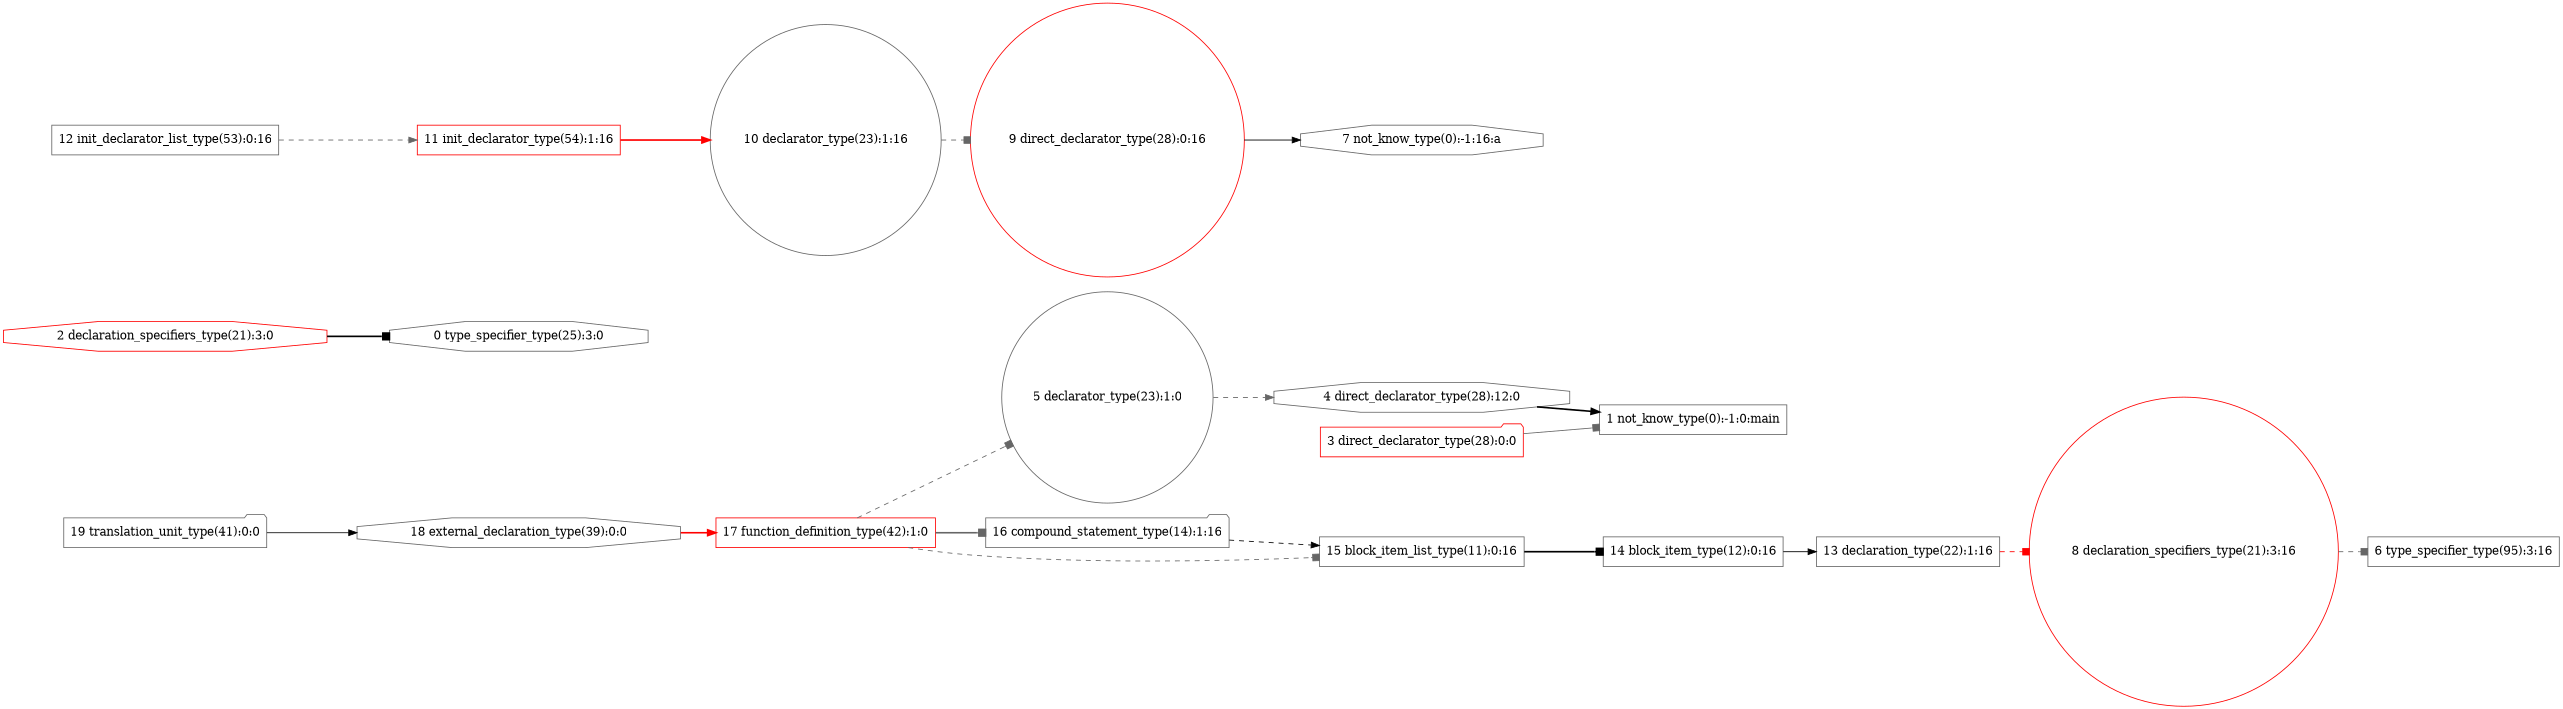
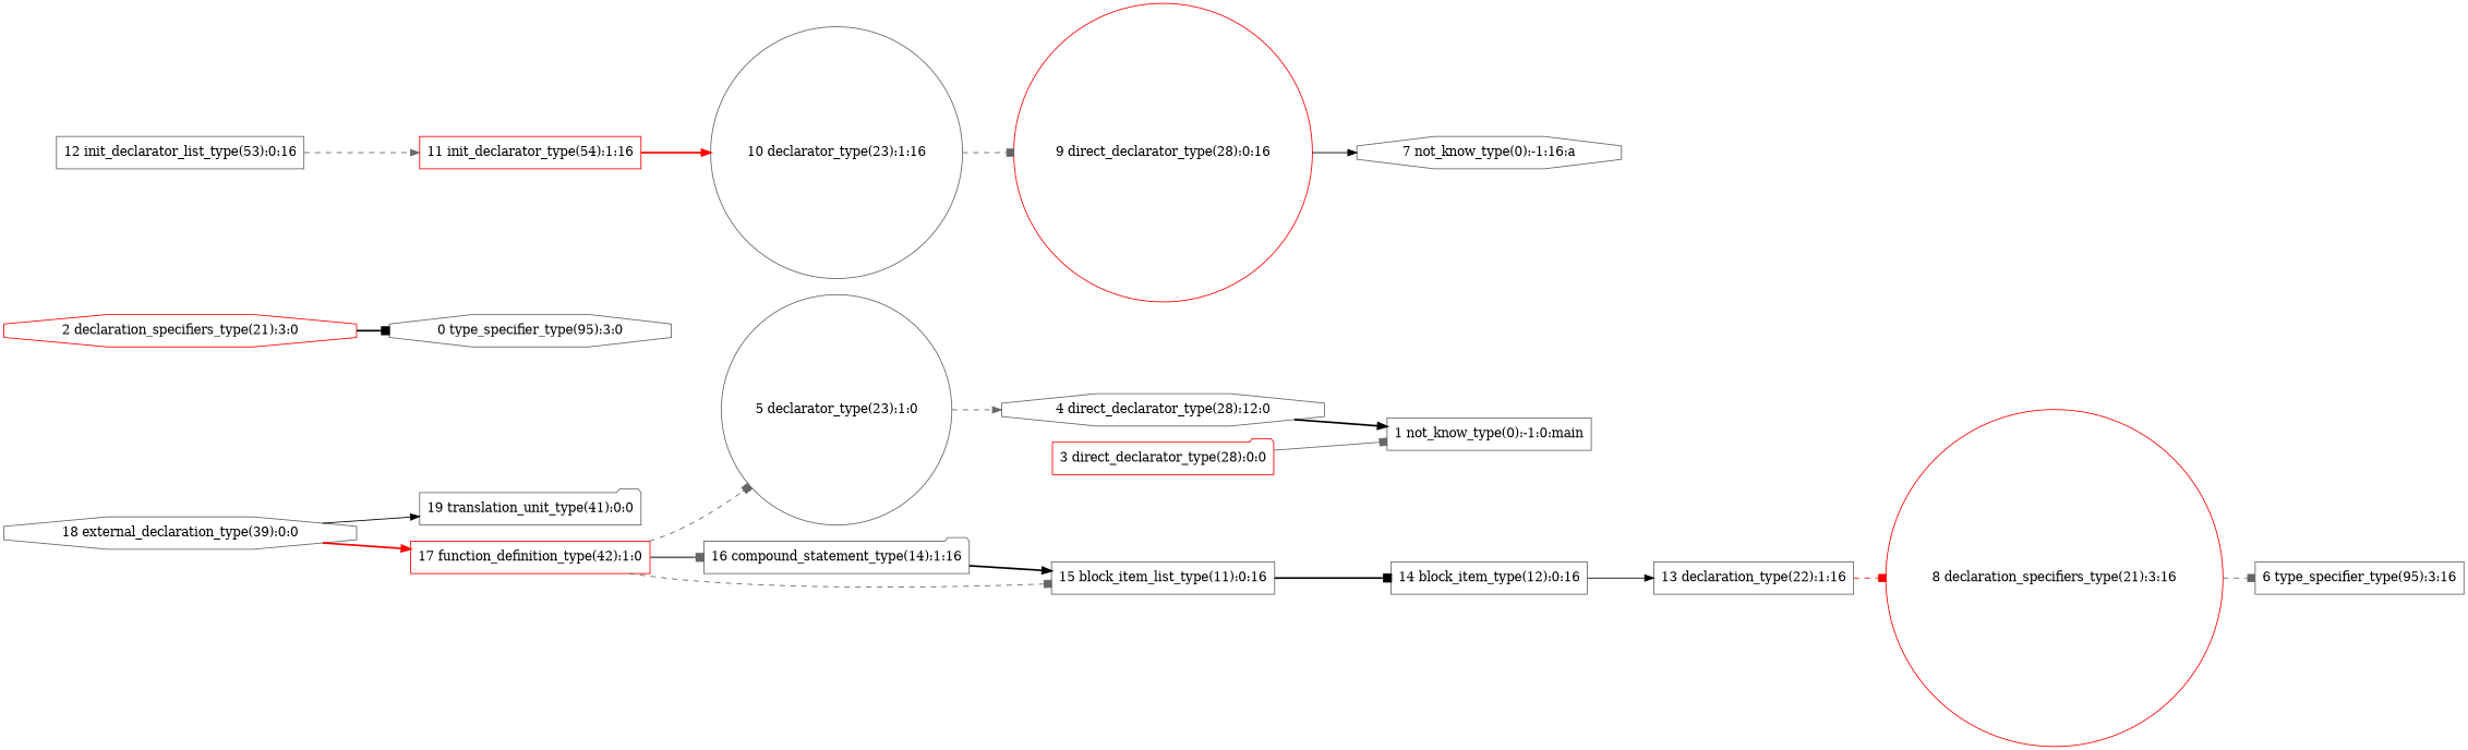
  digraph {
    rankdir=LR
    node [color=gray40 shape=box]
    edge [arrowhead=normal color=gray40 style=bold]
    n1 [label="19 translation_unit_type(41):0:0" shape=folder]
    n2 [label="18 external_declaration_type(39):0:0" shape=octagon]
    n3 [color=red label="17 function_definition_type(42):1:0"]
    n4 [label="5 declarator_type(23):1:0" shape=circle]
    n5 [label="16 compound_statement_type(14):1:16" shape=folder]
    n6 [label="15 block_item_list_type(11):0:16"]
    n7 [color=red label="2 declaration_specifiers_type(21):3:0" shape=octagon]
-   n8 [label="0 type_specifier_type(25):3:0" shape=octagon]
+   n8 [label="0 type_specifier_type(95):3:0" shape=octagon]
    n9 [label="4 direct_declarator_type(28):12:0" shape=octagon]
    n10 [label="1 not_know_type(0):-1:0:main"]
    n11 [color=red label="3 direct_declarator_type(28):0:0" shape=folder]
    n12 [label="14 block_item_type(12):0:16"]
    n13 [label="13 declaration_type(22):1:16"]
    n14 [color=red label="8 declaration_specifiers_type(21):3:16" shape=circle]
    n15 [label="6 type_specifier_type(95):3:16"]
    n16 [label="12 init_declarator_list_type(53):0:16"]
    n17 [color=red label="11 init_declarator_type(54):1:16"]
    n18 [label="10 declarator_type(23):1:16" shape=circle]
    n19 [color=red label="9 direct_declarator_type(28):0:16" shape=circle]
    n20 [label="7 not_know_type(0):-1:16:a" shape=octagon]
-   n1 -> n2 [color=black style=solid]
+   n2 -> n1 [color=black style=solid]
    n2 -> n3 [color=red]
    n3 -> n4 [arrowhead=box style=dashed]
    n3 -> n5 [arrowhead=box]
    n3 -> n6 [arrowhead=box style=dashed]
    n4 -> n9 [style=dashed]
-   n5 -> n6 [color=black style=dashed]
+   n5 -> n6 [color=black]
    n6 -> n12 [arrowhead=box color=black]
    n7 -> n8 [arrowhead=box color=black]
    n9 -> n10 [color=black]
    n11 -> n10 [arrowhead=box style=solid]
    n12 -> n13 [color=black style=solid]
    n13 -> n14 [arrowhead=box color=red style=dashed]
    n14 -> n15 [arrowhead=box style=dashed]
    n16 -> n17 [style=dashed]
    n17 -> n18 [color=red]
    n18 -> n19 [arrowhead=box style=dashed]
    n19 -> n20 [color=black style=solid]
  }
